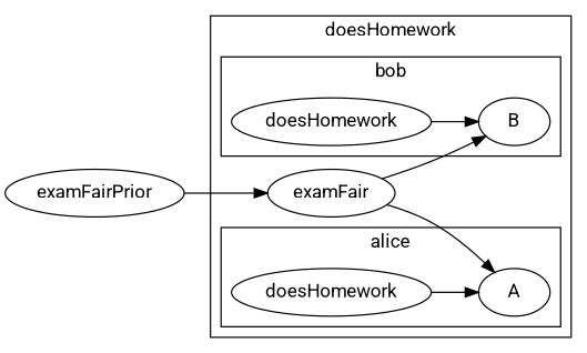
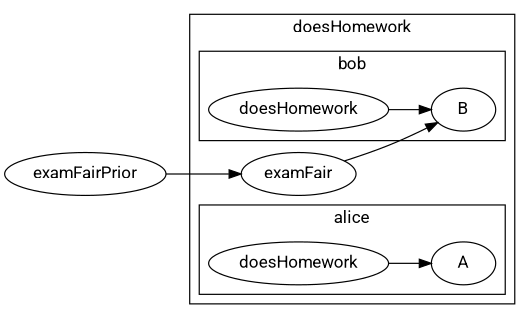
  digraph {
    fontname=Roboto
    rankdir=LR
    node [fontname=Roboto]
    edge [fontname=Roboto]
    n1 [label=doesHomework]
    n2 [label=A]
    n3 [label=doesHomework]
    n4 [label=B]
    examFair
    examFairPrior
    subgraph cluster_1 {
      label=doesHomework
      examFair
      subgraph cluster_2 {
        label=alice
        n1
        n2
      }
      subgraph cluster_3 {
        label=bob
        n3
        n4
      }
    }
    n1 -> n2
    n3 -> n4
-   examFair -> n2
    examFair -> n4
    examFairPrior -> examFair
  }
